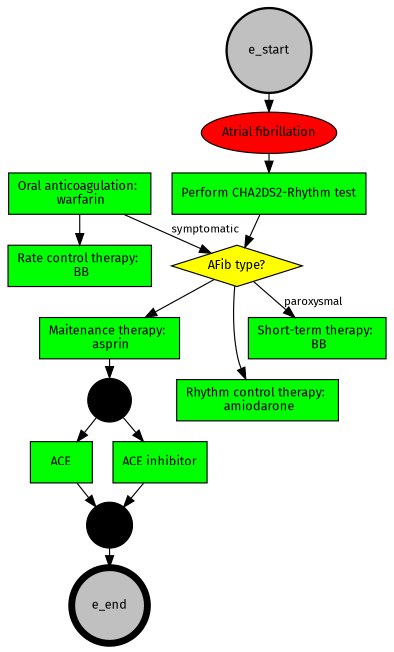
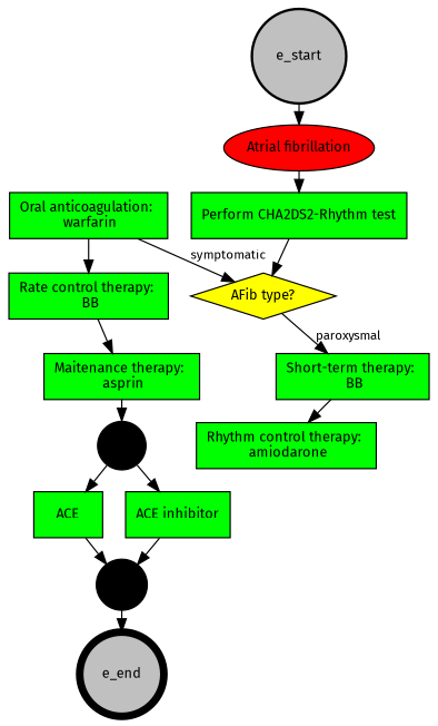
  digraph {
    fontname="Fira Sans"
    ranksep=0.1
    node [fillcolor=green fontname="Fira Sans" fontsize=11 shape=box style=filled]
    edge [fontname="Fira Sans" fontsize=10]
    n1 [fillcolor=red label="Atrial fibrillation" shape=oval]
    n2 [label="Perform CHA2DS2-Rhythm test"]
    n3 [fillcolor=yellow label="AFib type?" shape=diamond]
    n4 [label="Short-term therapy: \n BB"]
    n5 [label="Oral anticoagulation: \n warfarin"]
    n6 [label="Rate control therapy: \n BB"]
    n7 [label="Maitenance therapy: \n asprin"]
    p1 [fillcolor=black shape=circle width=0.2]
    n9 [label=ACE]
    n10 [label="ACE inhibitor"]
    n11 [label="Rhythm control therapy: \n amiodarone"]
    p2 [fillcolor=black shape=circle width=0.2]
    e_end [fillcolor=gray penwidth=6 shape=circle width=0.3]
    e_start [fillcolor=gray penwidth=2 shape=circle width=0.3]
    n1 -> n2
    n2 -> n3
    n3 -> n4 [label=paroxysmal]
-   n3 -> n11
+   n4 -> n11
    n5 -> n3 [label=symptomatic]
    n5 -> n6
-   n3 -> n7
+   n6 -> n7
    n7 -> p1
    p1 -> n9
    p1 -> n10
    n9 -> p2
    n10 -> p2
    p2 -> e_end
    e_start -> n1
  }
